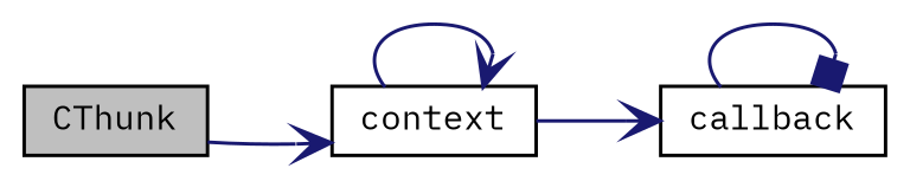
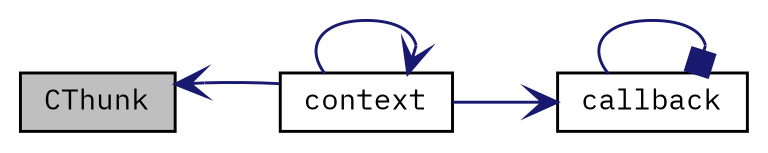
  digraph {
    fontname="IBM Plex Mono"
    rankdir=LR
    node [color=black fillcolor=white fontname="IBM Plex Mono" fontsize=10 shape=record style=filled]
    edge [arrowhead=vee color=midnightblue fontname="IBM Plex Mono" fontsize=10 labelfontname=Helvetica labelfontsize=10 style=solid]
    n1 [fillcolor=grey75 fontcolor=black height=0.2 label=CThunk width=0.4]
    n2 [height=0.2 label=context width=0.4]
    n3 [height=0.2 label=callback width=0.4]
-   n1 -> n2
+   n2 -> n1
    n2 -> n2
    n2 -> n3
    n3 -> n3 [arrowhead=box]
  }
